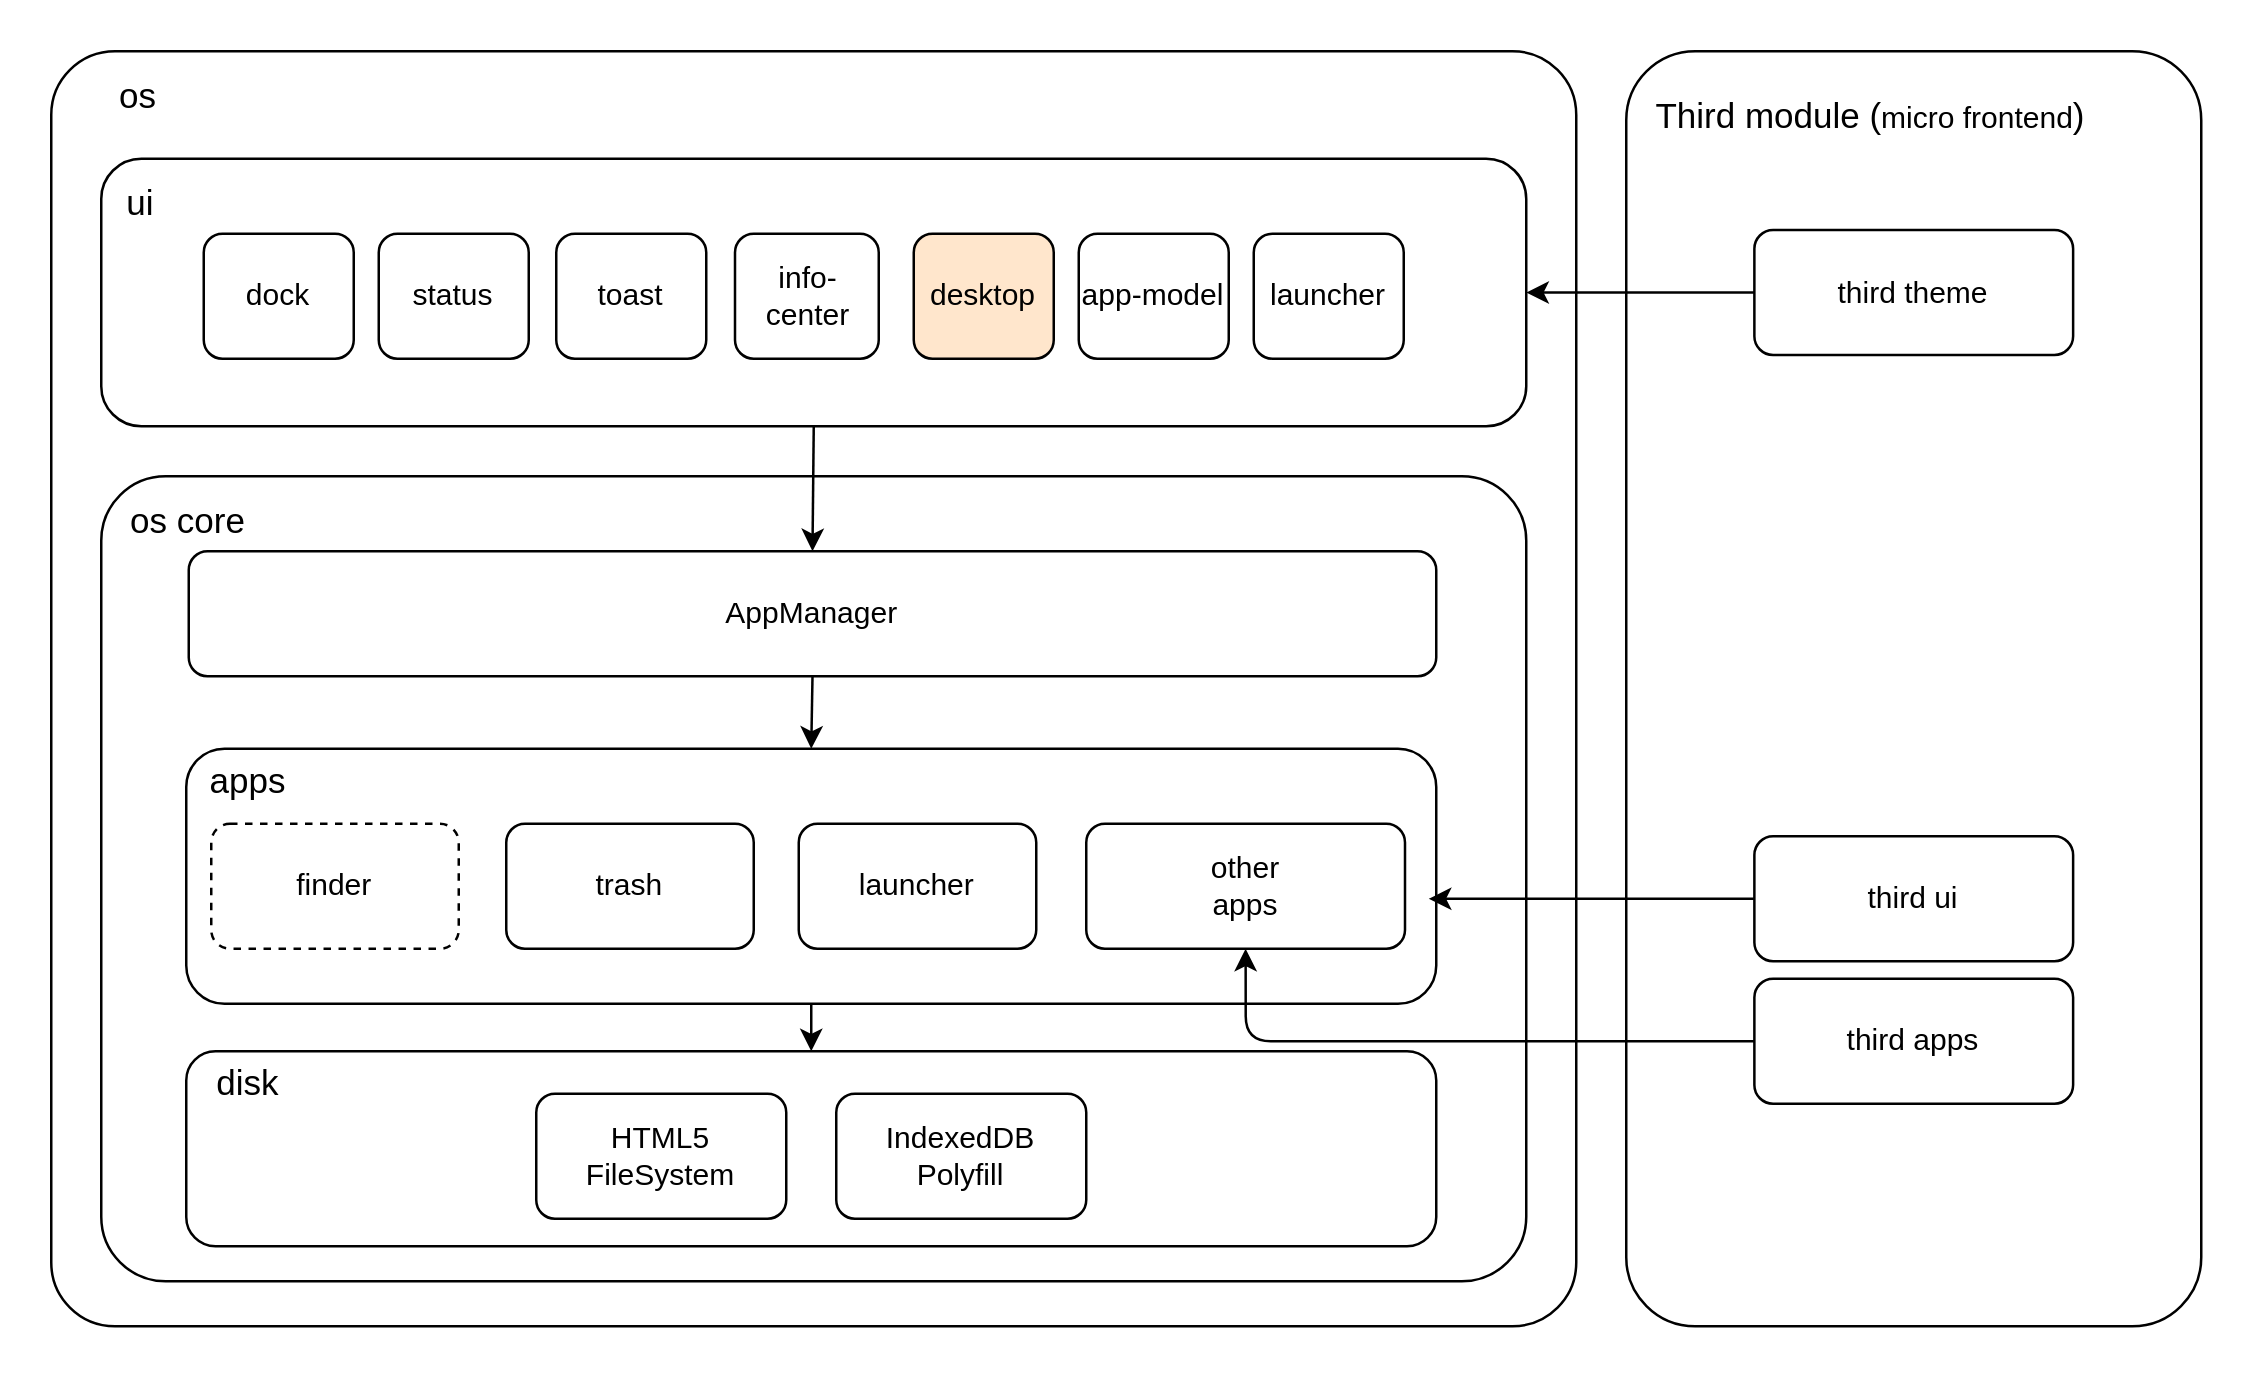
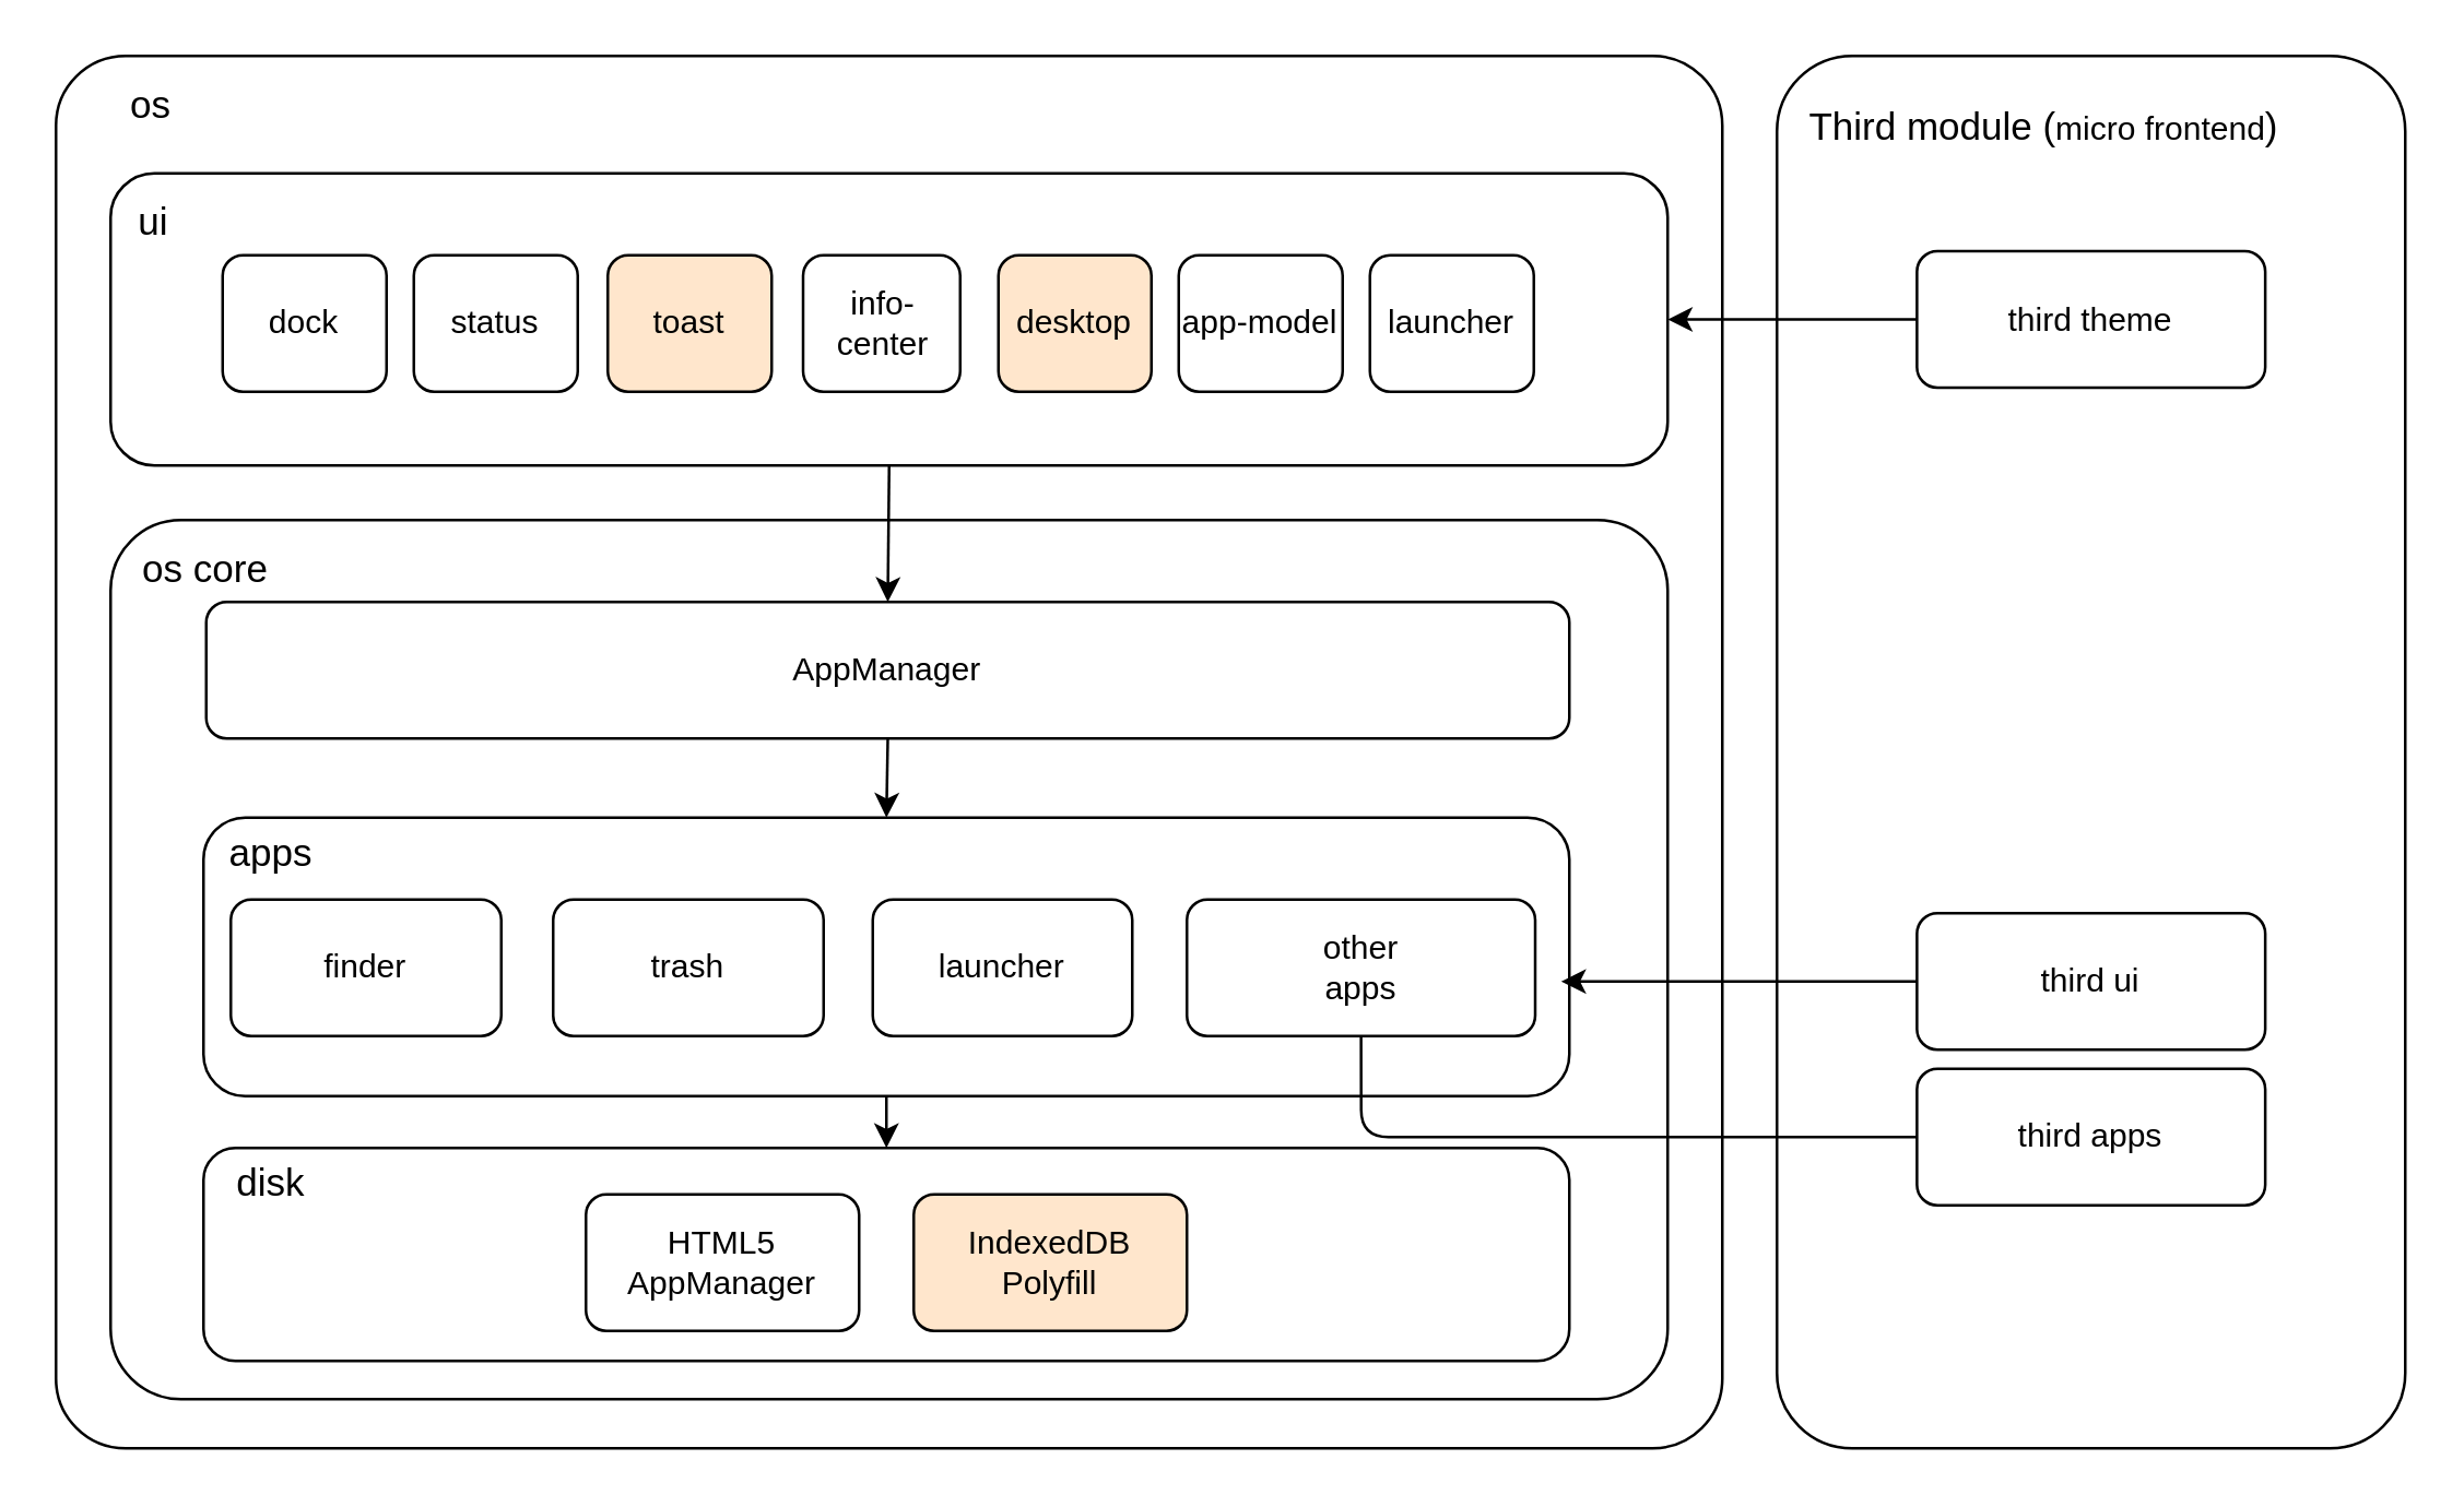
  <mxCell id="0" />
  <mxCell id="1" parent="0" />
  <mxCell id="2" value="" style="rounded=1;whiteSpace=wrap;html=1;arcSize=12;" parent="1" vertex="1"><mxGeometry x="650" y="20" width="230" height="510" as="geometry" /></mxCell>
  <mxCell id="3" value="" style="rounded=1;whiteSpace=wrap;html=1;arcSize=5;" parent="1" vertex="1"><mxGeometry x="20" y="20" width="610" height="510" as="geometry" /></mxCell>
  <mxCell id="4" value="" style="rounded=1;whiteSpace=wrap;html=1;arcSize=8;" parent="1" vertex="1"><mxGeometry x="40" y="190" width="570" height="322" as="geometry" /></mxCell>
  <mxCell id="5" value="&lt;span style=&quot;font-size: 14px&quot;&gt;os&lt;/span&gt;" style="text;html=1;strokeColor=none;fillColor=none;align=center;verticalAlign=middle;whiteSpace=wrap;rounded=0;" parent="1" vertex="1"><mxGeometry x="20" y="20" width="70" height="35" as="geometry" /></mxCell>
  <mxCell id="6" value="" style="rounded=1;whiteSpace=wrap;html=1;" parent="1" vertex="1"><mxGeometry x="74" y="420" width="500" height="78" as="geometry" /></mxCell>
  <mxCell id="7" value="&lt;span style=&quot;font-size: 14px&quot;&gt;disk&lt;/span&gt;" style="text;html=1;strokeColor=none;fillColor=none;align=center;verticalAlign=middle;whiteSpace=wrap;rounded=0;" parent="1" vertex="1"><mxGeometry x="74" y="415" width="50" height="35" as="geometry" /></mxCell>
  <mxCell id="8" style="edgeStyle=none;html=1;exitX=0.5;exitY=1;exitDx=0;exitDy=0;fontSize=14;" parent="1" source="9" edge="1"><mxGeometry relative="1" as="geometry"><mxPoint x="324" y="420" as="targetPoint" /></mxGeometry></mxCell>
  <mxCell id="9" value="" style="rounded=1;whiteSpace=wrap;html=1;" parent="1" vertex="1"><mxGeometry x="74" y="299" width="500" height="102" as="geometry" /></mxCell>
  <mxCell id="10" style="edgeStyle=none;html=1;exitX=0.5;exitY=1;exitDx=0;exitDy=0;entryX=0.5;entryY=0;entryDx=0;entryDy=0;" edge="1" parent="1" source="11" target="36"><mxGeometry relative="1" as="geometry" /></mxCell>
  <mxCell id="11" value="" style="rounded=1;whiteSpace=wrap;html=1;" parent="1" vertex="1"><mxGeometry x="40" y="63" width="570" height="107" as="geometry" /></mxCell>
  <mxCell id="12" value="&lt;font style=&quot;font-size: 14px&quot;&gt;ui&lt;/font&gt;" style="text;html=1;strokeColor=none;fillColor=none;align=center;verticalAlign=middle;whiteSpace=wrap;rounded=0;" parent="1" vertex="1"><mxGeometry x="41" y="63" width="30" height="35" as="geometry" /></mxCell>
  <mxCell id="13" value="dock" style="rounded=1;whiteSpace=wrap;html=1;" parent="1" vertex="1"><mxGeometry x="81" y="93" width="60" height="50" as="geometry" /></mxCell>
  <mxCell id="14" value="status" style="rounded=1;whiteSpace=wrap;html=1;" parent="1" vertex="1"><mxGeometry x="151" y="93" width="60" height="50" as="geometry" /></mxCell>
- <mxCell id="15" value="toast" style="rounded=1;whiteSpace=wrap;html=1;" parent="1" vertex="1"><mxGeometry x="222" y="93" width="60" height="50" as="geometry" /></mxCell>
+ <mxCell id="15" value="toast" style="rounded=1;whiteSpace=wrap;html=1;fillColor=#ffe6cc;" parent="1" vertex="1"><mxGeometry x="222" y="93" width="60" height="50" as="geometry" /></mxCell>
  <mxCell id="16" value="info-center" style="rounded=1;whiteSpace=wrap;html=1;" parent="1" vertex="1"><mxGeometry x="293.5" y="93" width="57.5" height="50" as="geometry" /></mxCell>
  <mxCell id="17" value="app-model" style="rounded=1;whiteSpace=wrap;html=1;" parent="1" vertex="1"><mxGeometry x="431" y="93" width="60" height="50" as="geometry" /></mxCell>
  <mxCell id="18" value="desktop" style="rounded=1;whiteSpace=wrap;html=1;fillColor=#ffe6cc;" parent="1" vertex="1"><mxGeometry x="365" y="93" width="56" height="50" as="geometry" /></mxCell>
  <mxCell id="19" value="launcher" style="rounded=1;whiteSpace=wrap;html=1;" parent="1" vertex="1"><mxGeometry x="501" y="93" width="60" height="50" as="geometry" /></mxCell>
  <mxCell id="20" value="&lt;span style=&quot;font-size: 14px&quot;&gt;apps&lt;/span&gt;" style="text;html=1;strokeColor=none;fillColor=none;align=center;verticalAlign=middle;whiteSpace=wrap;rounded=0;" parent="1" vertex="1"><mxGeometry x="74" y="294" width="50" height="35" as="geometry" /></mxCell>
- <mxCell id="21" value="finder" style="rounded=1;whiteSpace=wrap;html=1;dashed=1;" parent="1" vertex="1"><mxGeometry x="84" y="329" width="99" height="50" as="geometry" /></mxCell>
+ <mxCell id="21" value="finder" style="rounded=1;whiteSpace=wrap;html=1;" parent="1" vertex="1"><mxGeometry x="84" y="329" width="99" height="50" as="geometry" /></mxCell>
  <mxCell id="22" value="trash" style="rounded=1;whiteSpace=wrap;html=1;" parent="1" vertex="1"><mxGeometry x="202" y="329" width="99" height="50" as="geometry" /></mxCell>
  <mxCell id="23" value="launcher" style="rounded=1;whiteSpace=wrap;html=1;" parent="1" vertex="1"><mxGeometry x="319" y="329" width="95" height="50" as="geometry" /></mxCell>
  <mxCell id="24" value="other&lt;br&gt;apps" style="rounded=1;whiteSpace=wrap;html=1;" parent="1" vertex="1"><mxGeometry x="434" y="329" width="127.5" height="50" as="geometry" /></mxCell>
  <mxCell id="25" style="edgeStyle=none;html=1;exitX=0;exitY=0.5;exitDx=0;exitDy=0;fontSize=14;entryX=1;entryY=0.5;entryDx=0;entryDy=0;" parent="1" source="30" edge="1"><mxGeometry relative="1" as="geometry"><mxPoint x="571" y="359" as="targetPoint" /></mxGeometry></mxCell>
- <mxCell id="26" style="edgeStyle=orthogonalEdgeStyle;html=1;exitX=0;exitY=0.5;exitDx=0;exitDy=0;entryX=0.5;entryY=1;entryDx=0;entryDy=0;" parent="1" source="27" target="24" edge="1"><mxGeometry relative="1" as="geometry"><mxPoint x="558.5" y="336" as="targetPoint" /></mxGeometry></mxCell>
+ <mxCell id="26" style="edgeStyle=orthogonalEdgeStyle;html=1;exitX=0;exitY=0.5;exitDx=0;exitDy=0;entryX=0.5;entryY=1;entryDx=0;entryDy=0;endArrow=none;" parent="1" source="27" target="24" edge="1"><mxGeometry relative="1" as="geometry"><mxPoint x="558.5" y="336" as="targetPoint" /></mxGeometry></mxCell>
  <mxCell id="27" value="&lt;span&gt;third&amp;nbsp;&lt;/span&gt;&lt;span&gt;apps&lt;/span&gt;" style="rounded=1;whiteSpace=wrap;html=1;" parent="1" vertex="1"><mxGeometry x="701.25" y="391" width="127.5" height="50" as="geometry" /></mxCell>
- <mxCell id="28" value="HTML5&lt;br&gt;FileSystem" style="rounded=1;whiteSpace=wrap;html=1;" parent="1" vertex="1"><mxGeometry x="214" y="437" width="100" height="50" as="geometry" /></mxCell>
- <mxCell id="29" value="IndexedDB&lt;br&gt;Polyfill" style="rounded=1;whiteSpace=wrap;html=1;" parent="1" vertex="1"><mxGeometry x="334" y="437" width="100" height="50" as="geometry" /></mxCell>
+ <mxCell id="28" value="HTML5&lt;br&gt;AppManager" style="rounded=1;whiteSpace=wrap;html=1;" parent="1" vertex="1"><mxGeometry x="214" y="437" width="100" height="50" as="geometry" /></mxCell>
+ <mxCell id="29" value="IndexedDB&lt;br&gt;Polyfill" style="rounded=1;whiteSpace=wrap;html=1;fillColor=#ffe6cc;" parent="1" vertex="1"><mxGeometry x="334" y="437" width="100" height="50" as="geometry" /></mxCell>
  <mxCell id="30" value="third ui" style="rounded=1;whiteSpace=wrap;html=1;" parent="1" vertex="1"><mxGeometry x="701.25" y="334" width="127.5" height="50" as="geometry" /></mxCell>
  <mxCell id="31" value="&lt;span style=&quot;font-size: 14px&quot;&gt;os core&lt;/span&gt;" style="text;html=1;strokeColor=none;fillColor=none;align=center;verticalAlign=middle;whiteSpace=wrap;rounded=0;" parent="1" vertex="1"><mxGeometry x="40" y="190" width="70" height="35" as="geometry" /></mxCell>
  <mxCell id="32" value="&lt;span style=&quot;font-size: 14px&quot;&gt;Third module (&lt;/span&gt;micro frontend&lt;span style=&quot;font-size: 14px&quot;&gt;)&lt;/span&gt;" style="text;html=1;strokeColor=none;fillColor=none;align=center;verticalAlign=middle;whiteSpace=wrap;rounded=0;" parent="1" vertex="1"><mxGeometry x="653" y="28" width="190" height="35" as="geometry" /></mxCell>
  <mxCell id="33" style="edgeStyle=none;html=1;exitX=0;exitY=0.5;exitDx=0;exitDy=0;entryX=1;entryY=0.5;entryDx=0;entryDy=0;" parent="1" source="34" target="11" edge="1"><mxGeometry relative="1" as="geometry" /></mxCell>
  <mxCell id="34" value="third theme" style="rounded=1;whiteSpace=wrap;html=1;" parent="1" vertex="1"><mxGeometry x="701.25" y="91.5" width="127.5" height="50" as="geometry" /></mxCell>
  <mxCell id="35" style="edgeStyle=none;html=1;exitX=0.5;exitY=1;exitDx=0;exitDy=0;entryX=0.5;entryY=0;entryDx=0;entryDy=0;" edge="1" parent="1" source="36" target="9"><mxGeometry relative="1" as="geometry" /></mxCell>
  <mxCell id="36" value="AppManager" style="rounded=1;whiteSpace=wrap;html=1;" vertex="1" parent="1"><mxGeometry x="75" y="220" width="499" height="50" as="geometry" /></mxCell>
